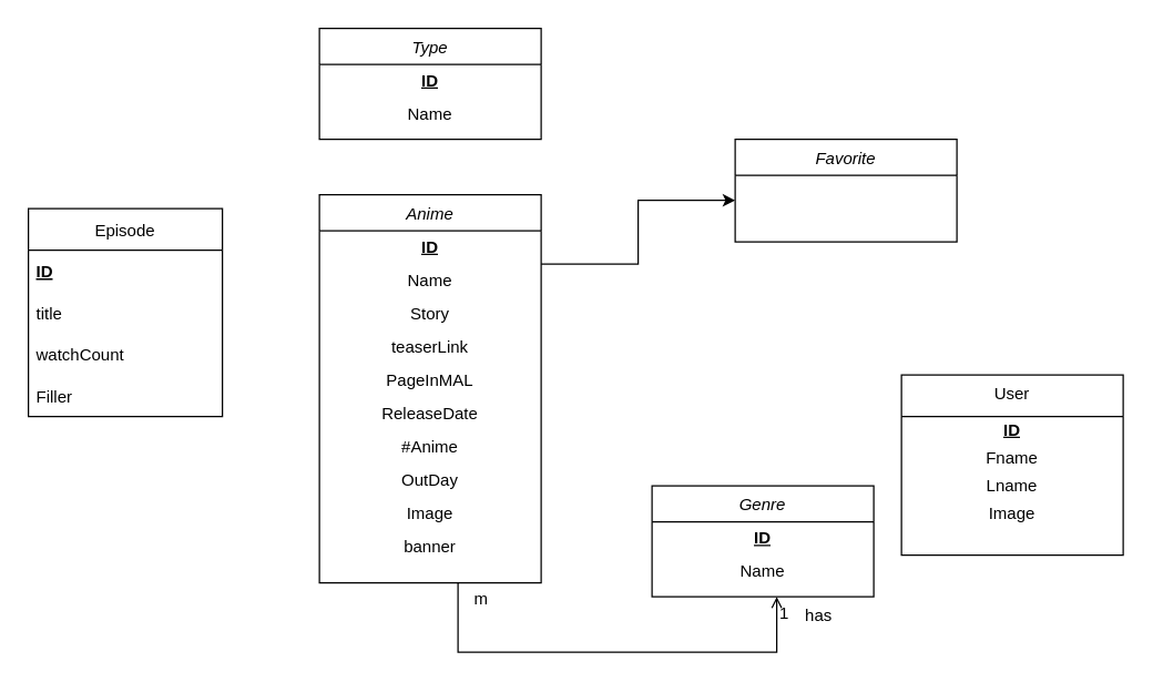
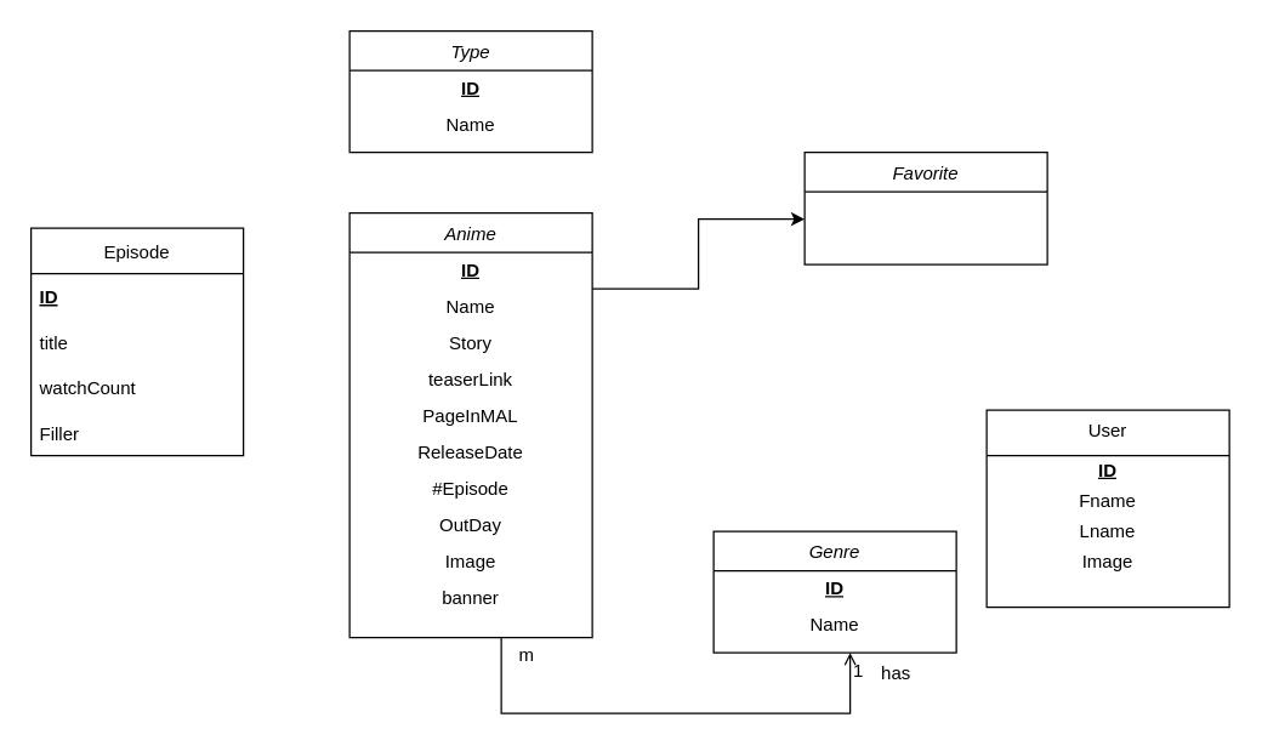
  <mxCell id="0" />
  <mxCell id="1" parent="0" />
  <mxCell id="2" style="edgeStyle=orthogonalEdgeStyle;rounded=0;orthogonalLoop=1;jettySize=auto;html=1;entryX=0;entryY=0.75;entryDx=0;entryDy=0;" edge="1" parent="1" source="3"><mxGeometry relative="1" as="geometry"><mxPoint x="530" y="144" as="targetPoint" /><Array as="points"><mxPoint x="460" y="190" /><mxPoint x="460" y="144" /></Array></mxGeometry></mxCell>
  <mxCell id="3" value="Anime" style="swimlane;fontStyle=2;align=center;verticalAlign=top;childLayout=stackLayout;horizontal=1;startSize=26;horizontalStack=0;resizeParent=1;resizeLast=0;collapsible=1;marginBottom=0;rounded=0;shadow=0;strokeWidth=1;" parent="1" vertex="1"><mxGeometry x="230" y="140" width="160" height="280" as="geometry"><mxRectangle x="230" y="140" width="160" height="26" as="alternateBounds" /></mxGeometry></mxCell>
  <mxCell id="4" value="ID" style="text;html=1;strokeColor=none;fillColor=none;align=center;verticalAlign=middle;whiteSpace=wrap;rounded=0;fontStyle=5" parent="3" vertex="1"><mxGeometry y="26" width="160" height="24" as="geometry" /></mxCell>
  <mxCell id="5" value="Name" style="text;html=1;strokeColor=none;fillColor=none;align=center;verticalAlign=middle;whiteSpace=wrap;rounded=0;" parent="3" vertex="1"><mxGeometry y="50" width="160" height="24" as="geometry" /></mxCell>
  <mxCell id="6" value="Story" style="text;html=1;strokeColor=none;fillColor=none;align=center;verticalAlign=middle;whiteSpace=wrap;rounded=0;" parent="3" vertex="1"><mxGeometry y="74" width="160" height="24" as="geometry" /></mxCell>
  <mxCell id="7" value="teaserLink" style="text;html=1;strokeColor=none;fillColor=none;align=center;verticalAlign=middle;whiteSpace=wrap;rounded=0;" parent="3" vertex="1"><mxGeometry y="98" width="160" height="24" as="geometry" /></mxCell>
  <mxCell id="8" value="PageInMAL" style="text;html=1;strokeColor=none;fillColor=none;align=center;verticalAlign=middle;whiteSpace=wrap;rounded=0;" parent="3" vertex="1"><mxGeometry y="122" width="160" height="24" as="geometry" /></mxCell>
  <mxCell id="9" value="ReleaseDate" style="text;html=1;strokeColor=none;fillColor=none;align=center;verticalAlign=middle;whiteSpace=wrap;rounded=0;" parent="3" vertex="1"><mxGeometry y="146" width="160" height="24" as="geometry" /></mxCell>
- <mxCell id="10" value="#Anime" style="text;html=1;strokeColor=none;fillColor=none;align=center;verticalAlign=middle;whiteSpace=wrap;rounded=0;" parent="3" vertex="1"><mxGeometry y="170" width="160" height="24" as="geometry" /></mxCell>
+ <mxCell id="10" value="#Episode" style="text;html=1;strokeColor=none;fillColor=none;align=center;verticalAlign=middle;whiteSpace=wrap;rounded=0;" parent="3" vertex="1"><mxGeometry y="170" width="160" height="24" as="geometry" /></mxCell>
  <mxCell id="11" value="OutDay" style="text;html=1;strokeColor=none;fillColor=none;align=center;verticalAlign=middle;whiteSpace=wrap;rounded=0;" parent="3" vertex="1"><mxGeometry y="194" width="160" height="24" as="geometry" /></mxCell>
  <mxCell id="12" value="Image" style="text;html=1;strokeColor=none;fillColor=none;align=center;verticalAlign=middle;whiteSpace=wrap;rounded=0;" parent="3" vertex="1"><mxGeometry y="218" width="160" height="24" as="geometry" /></mxCell>
  <mxCell id="13" value="banner" style="text;html=1;strokeColor=none;fillColor=none;align=center;verticalAlign=middle;whiteSpace=wrap;rounded=0;" parent="3" vertex="1"><mxGeometry y="242" width="160" height="24" as="geometry" /></mxCell>
  <mxCell id="14" value="User" style="swimlane;fontStyle=0;align=center;verticalAlign=top;childLayout=stackLayout;horizontal=1;startSize=30;horizontalStack=0;resizeParent=1;resizeLast=0;collapsible=1;marginBottom=0;rounded=0;shadow=0;strokeWidth=1;" parent="1" vertex="1"><mxGeometry x="650" y="270" width="160" height="130" as="geometry"><mxRectangle x="550" y="140" width="160" height="26" as="alternateBounds" /></mxGeometry></mxCell>
  <mxCell id="15" value="ID" style="text;html=1;strokeColor=none;fillColor=none;align=center;verticalAlign=middle;whiteSpace=wrap;rounded=0;fontStyle=5" parent="14" vertex="1"><mxGeometry y="30" width="160" height="20" as="geometry" /></mxCell>
  <mxCell id="16" value="Fname" style="text;html=1;strokeColor=none;fillColor=none;align=center;verticalAlign=middle;whiteSpace=wrap;rounded=0;" parent="14" vertex="1"><mxGeometry y="50" width="160" height="20" as="geometry" /></mxCell>
  <mxCell id="17" value="Lname" style="text;html=1;strokeColor=none;fillColor=none;align=center;verticalAlign=middle;whiteSpace=wrap;rounded=0;" parent="14" vertex="1"><mxGeometry y="70" width="160" height="20" as="geometry" /></mxCell>
  <mxCell id="18" value="Image" style="text;html=1;strokeColor=none;fillColor=none;align=center;verticalAlign=middle;whiteSpace=wrap;rounded=0;" parent="14" vertex="1"><mxGeometry y="90" width="160" height="20" as="geometry" /></mxCell>
  <mxCell id="19" value="Episode" style="swimlane;fontStyle=0;childLayout=stackLayout;horizontal=1;startSize=30;horizontalStack=0;resizeParent=1;resizeParentMax=0;resizeLast=0;collapsible=1;marginBottom=0;" parent="1" vertex="1"><mxGeometry x="20" y="150" width="140" height="150" as="geometry" /></mxCell>
  <mxCell id="20" value="ID" style="text;strokeColor=none;fillColor=none;align=left;verticalAlign=middle;spacingLeft=4;spacingRight=4;overflow=hidden;points=[[0,0.5],[1,0.5]];portConstraint=eastwest;rotatable=0;fontStyle=5" parent="19" vertex="1"><mxGeometry y="30" width="140" height="30" as="geometry" /></mxCell>
  <mxCell id="21" value="title" style="text;strokeColor=none;fillColor=none;align=left;verticalAlign=middle;spacingLeft=4;spacingRight=4;overflow=hidden;points=[[0,0.5],[1,0.5]];portConstraint=eastwest;rotatable=0;" parent="19" vertex="1"><mxGeometry y="60" width="140" height="30" as="geometry" /></mxCell>
  <mxCell id="22" value="watchCount" style="text;strokeColor=none;fillColor=none;align=left;verticalAlign=middle;spacingLeft=4;spacingRight=4;overflow=hidden;points=[[0,0.5],[1,0.5]];portConstraint=eastwest;rotatable=0;" parent="19" vertex="1"><mxGeometry y="90" width="140" height="30" as="geometry" /></mxCell>
  <mxCell id="23" value="Filler" style="text;strokeColor=none;fillColor=none;align=left;verticalAlign=middle;spacingLeft=4;spacingRight=4;overflow=hidden;points=[[0,0.5],[1,0.5]];portConstraint=eastwest;rotatable=0;" parent="19" vertex="1"><mxGeometry y="120" width="140" height="30" as="geometry" /></mxCell>
  <mxCell id="24" value="Type" style="swimlane;fontStyle=2;align=center;verticalAlign=top;childLayout=stackLayout;horizontal=1;startSize=26;horizontalStack=0;resizeParent=1;resizeLast=0;collapsible=1;marginBottom=0;rounded=0;shadow=0;strokeWidth=1;" parent="1" vertex="1"><mxGeometry x="230" y="20" width="160" height="80" as="geometry"><mxRectangle x="230" y="140" width="160" height="26" as="alternateBounds" /></mxGeometry></mxCell>
  <mxCell id="25" value="ID" style="text;html=1;strokeColor=none;fillColor=none;align=center;verticalAlign=middle;whiteSpace=wrap;rounded=0;fontStyle=5" parent="24" vertex="1"><mxGeometry y="26" width="160" height="24" as="geometry" /></mxCell>
  <mxCell id="26" value="Name" style="text;html=1;strokeColor=none;fillColor=none;align=center;verticalAlign=middle;whiteSpace=wrap;rounded=0;" parent="24" vertex="1"><mxGeometry y="50" width="160" height="24" as="geometry" /></mxCell>
  <mxCell id="27" value="Genre" style="swimlane;fontStyle=2;align=center;verticalAlign=top;childLayout=stackLayout;horizontal=1;startSize=26;horizontalStack=0;resizeParent=1;resizeLast=0;collapsible=1;marginBottom=0;rounded=0;shadow=0;strokeWidth=1;" parent="1" vertex="1"><mxGeometry x="470" y="350" width="160" height="80" as="geometry"><mxRectangle x="230" y="140" width="160" height="26" as="alternateBounds" /></mxGeometry></mxCell>
  <mxCell id="28" value="ID" style="text;html=1;strokeColor=none;fillColor=none;align=center;verticalAlign=middle;whiteSpace=wrap;rounded=0;fontStyle=5" parent="27" vertex="1"><mxGeometry y="26" width="160" height="24" as="geometry" /></mxCell>
  <mxCell id="29" value="Name" style="text;html=1;strokeColor=none;fillColor=none;align=center;verticalAlign=middle;whiteSpace=wrap;rounded=0;" parent="27" vertex="1"><mxGeometry y="50" width="160" height="24" as="geometry" /></mxCell>
  <mxCell id="30" value="" style="endArrow=open;shadow=0;strokeWidth=1;rounded=0;endFill=1;edgeStyle=elbowEdgeStyle;elbow=vertical;" parent="1" edge="1"><mxGeometry x="0.5" y="41" relative="1" as="geometry"><mxPoint x="330" y="420" as="sourcePoint" /><mxPoint x="560" y="430" as="targetPoint" /><mxPoint x="-40" y="32" as="offset" /><Array as="points"><mxPoint x="630" y="470" /></Array></mxGeometry></mxCell>
  <mxCell id="31" value="m" style="resizable=0;align=left;verticalAlign=bottom;labelBackgroundColor=none;fontSize=12;" parent="30" connectable="0" vertex="1"><mxGeometry x="-1" relative="1" as="geometry"><mxPoint x="10" y="20" as="offset" /></mxGeometry></mxCell>
  <mxCell id="32" value="1" style="resizable=0;align=right;verticalAlign=bottom;labelBackgroundColor=none;fontSize=12;" parent="30" connectable="0" vertex="1"><mxGeometry x="1" relative="1" as="geometry"><mxPoint x="10" y="20" as="offset" /></mxGeometry></mxCell>
  <mxCell id="33" value="has" style="text;html=1;resizable=0;points=[];;align=center;verticalAlign=middle;labelBackgroundColor=none;rounded=0;shadow=0;strokeWidth=1;fontSize=12;" parent="30" vertex="1" connectable="0"><mxGeometry x="0.5" y="49" relative="1" as="geometry"><mxPoint x="69" y="22" as="offset" /></mxGeometry></mxCell>
  <mxCell id="34" value="Favorite" style="swimlane;fontStyle=2;align=center;verticalAlign=top;childLayout=stackLayout;horizontal=1;startSize=26;horizontalStack=0;resizeParent=1;resizeLast=0;collapsible=1;marginBottom=0;rounded=0;shadow=0;strokeWidth=1;" vertex="1" parent="1"><mxGeometry x="530" y="100" width="160" height="74" as="geometry"><mxRectangle x="230" y="140" width="160" height="26" as="alternateBounds" /></mxGeometry></mxCell>
